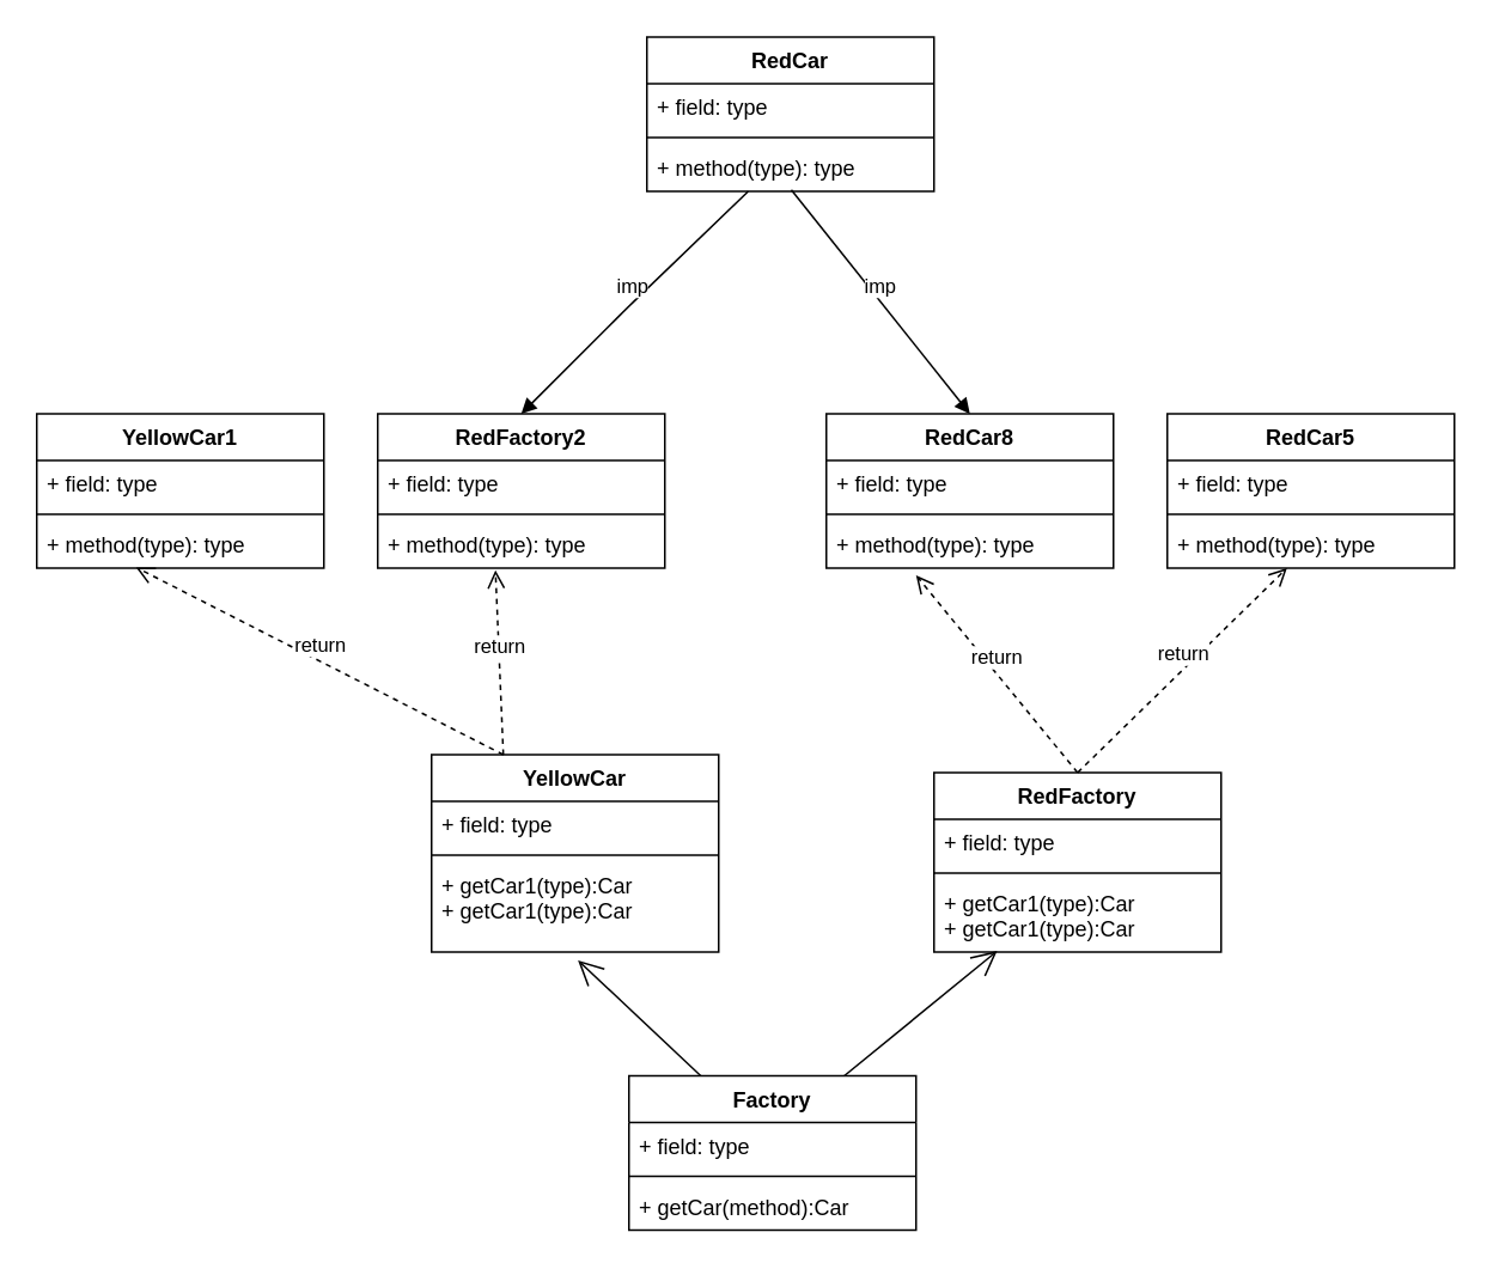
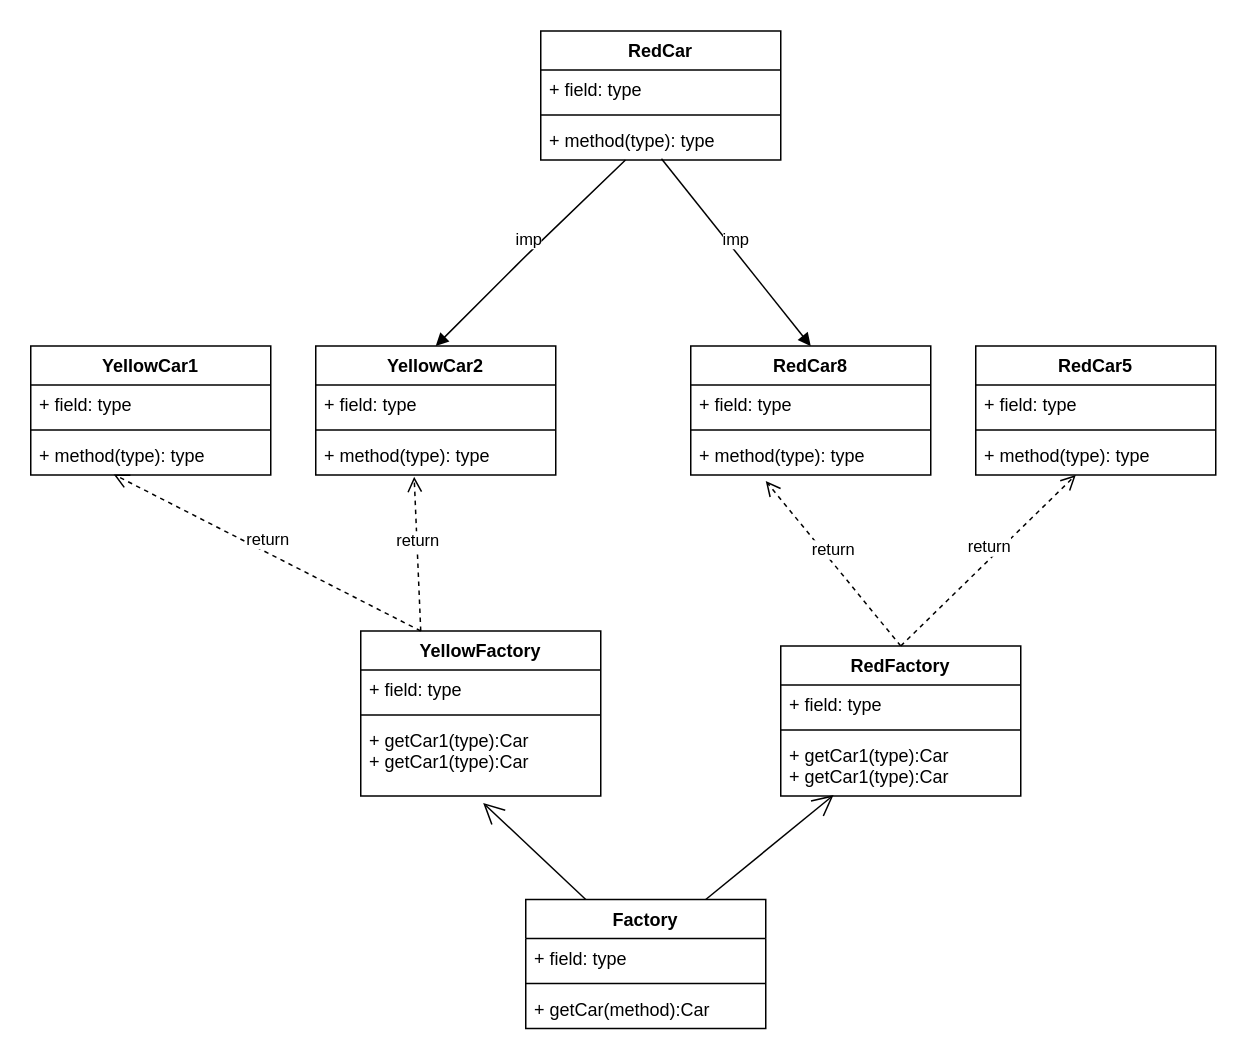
  <mxCell id="0" />
  <mxCell id="1" parent="0" />
- <mxCell id="2" value="RedFactory2" style="swimlane;fontStyle=1;align=center;verticalAlign=top;childLayout=stackLayout;horizontal=1;startSize=26;horizontalStack=0;resizeParent=1;resizeParentMax=0;resizeLast=0;collapsible=1;marginBottom=0;" vertex="1" parent="1"><mxGeometry x="210" y="230" width="160" height="86" as="geometry" /></mxCell>
+ <mxCell id="2" value="YellowCar2" style="swimlane;fontStyle=1;align=center;verticalAlign=top;childLayout=stackLayout;horizontal=1;startSize=26;horizontalStack=0;resizeParent=1;resizeParentMax=0;resizeLast=0;collapsible=1;marginBottom=0;" vertex="1" parent="1"><mxGeometry x="210" y="230" width="160" height="86" as="geometry" /></mxCell>
  <mxCell id="3" value="+ field: type" style="text;strokeColor=none;fillColor=none;align=left;verticalAlign=top;spacingLeft=4;spacingRight=4;overflow=hidden;rotatable=0;points=[[0,0.5],[1,0.5]];portConstraint=eastwest;" vertex="1" parent="2"><mxGeometry y="26" width="160" height="26" as="geometry" /></mxCell>
  <mxCell id="4" value="" style="line;strokeWidth=1;fillColor=none;align=left;verticalAlign=middle;spacingTop=-1;spacingLeft=3;spacingRight=3;rotatable=0;labelPosition=right;points=[];portConstraint=eastwest;" vertex="1" parent="2"><mxGeometry y="52" width="160" height="8" as="geometry" /></mxCell>
  <mxCell id="5" value="+ method(type): type" style="text;strokeColor=none;fillColor=none;align=left;verticalAlign=top;spacingLeft=4;spacingRight=4;overflow=hidden;rotatable=0;points=[[0,0.5],[1,0.5]];portConstraint=eastwest;" vertex="1" parent="2"><mxGeometry y="60" width="160" height="26" as="geometry" /></mxCell>
  <mxCell id="6" value="RedCar8" style="swimlane;fontStyle=1;align=center;verticalAlign=top;childLayout=stackLayout;horizontal=1;startSize=26;horizontalStack=0;resizeParent=1;resizeParentMax=0;resizeLast=0;collapsible=1;marginBottom=0;" vertex="1" parent="1"><mxGeometry x="460" y="230" width="160" height="86" as="geometry" /></mxCell>
  <mxCell id="7" value="+ field: type" style="text;strokeColor=none;fillColor=none;align=left;verticalAlign=top;spacingLeft=4;spacingRight=4;overflow=hidden;rotatable=0;points=[[0,0.5],[1,0.5]];portConstraint=eastwest;" vertex="1" parent="6"><mxGeometry y="26" width="160" height="26" as="geometry" /></mxCell>
  <mxCell id="8" value="" style="line;strokeWidth=1;fillColor=none;align=left;verticalAlign=middle;spacingTop=-1;spacingLeft=3;spacingRight=3;rotatable=0;labelPosition=right;points=[];portConstraint=eastwest;" vertex="1" parent="6"><mxGeometry y="52" width="160" height="8" as="geometry" /></mxCell>
  <mxCell id="9" value="+ method(type): type" style="text;strokeColor=none;fillColor=none;align=left;verticalAlign=top;spacingLeft=4;spacingRight=4;overflow=hidden;rotatable=0;points=[[0,0.5],[1,0.5]];portConstraint=eastwest;" vertex="1" parent="6"><mxGeometry y="60" width="160" height="26" as="geometry" /></mxCell>
  <mxCell id="10" value="RedCar" style="swimlane;fontStyle=1;align=center;verticalAlign=top;childLayout=stackLayout;horizontal=1;startSize=26;horizontalStack=0;resizeParent=1;resizeParentMax=0;resizeLast=0;collapsible=1;marginBottom=0;" vertex="1" parent="1"><mxGeometry x="360" y="20" width="160" height="86" as="geometry" /></mxCell>
  <mxCell id="11" value="+ field: type" style="text;strokeColor=none;fillColor=none;align=left;verticalAlign=top;spacingLeft=4;spacingRight=4;overflow=hidden;rotatable=0;points=[[0,0.5],[1,0.5]];portConstraint=eastwest;" vertex="1" parent="10"><mxGeometry y="26" width="160" height="26" as="geometry" /></mxCell>
  <mxCell id="12" value="" style="line;strokeWidth=1;fillColor=none;align=left;verticalAlign=middle;spacingTop=-1;spacingLeft=3;spacingRight=3;rotatable=0;labelPosition=right;points=[];portConstraint=eastwest;" vertex="1" parent="10"><mxGeometry y="52" width="160" height="8" as="geometry" /></mxCell>
  <mxCell id="13" value="+ method(type): type" style="text;strokeColor=none;fillColor=none;align=left;verticalAlign=top;spacingLeft=4;spacingRight=4;overflow=hidden;rotatable=0;points=[[0,0.5],[1,0.5]];portConstraint=eastwest;" vertex="1" parent="10"><mxGeometry y="60" width="160" height="26" as="geometry" /></mxCell>
  <mxCell id="14" value="imp" style="html=1;verticalAlign=bottom;endArrow=block;exitX=0.353;exitY=1;exitDx=0;exitDy=0;exitPerimeter=0;entryX=0.5;entryY=0;entryDx=0;entryDy=0;" edge="1" parent="1" source="13" target="2"><mxGeometry width="80" relative="1" as="geometry"><mxPoint x="210" y="340" as="sourcePoint" /><mxPoint x="290" y="340" as="targetPoint" /><Array as="points"><mxPoint x="350" y="170" /></Array></mxGeometry></mxCell>
  <mxCell id="15" value="imp" style="html=1;verticalAlign=bottom;endArrow=block;exitX=0.503;exitY=0.969;exitDx=0;exitDy=0;exitPerimeter=0;entryX=0.5;entryY=0;entryDx=0;entryDy=0;" edge="1" parent="1" source="13" target="6"><mxGeometry width="80" relative="1" as="geometry"><mxPoint x="550" y="150" as="sourcePoint" /><mxPoint x="630" y="150" as="targetPoint" /></mxGeometry></mxCell>
- <mxCell id="16" value="YellowCar" style="swimlane;fontStyle=1;align=center;verticalAlign=top;childLayout=stackLayout;horizontal=1;startSize=26;horizontalStack=0;resizeParent=1;resizeParentMax=0;resizeLast=0;collapsible=1;marginBottom=0;" vertex="1" parent="1"><mxGeometry x="240" y="420" width="160" height="110" as="geometry" /></mxCell>
+ <mxCell id="16" value="YellowFactory" style="swimlane;fontStyle=1;align=center;verticalAlign=top;childLayout=stackLayout;horizontal=1;startSize=26;horizontalStack=0;resizeParent=1;resizeParentMax=0;resizeLast=0;collapsible=1;marginBottom=0;" vertex="1" parent="1"><mxGeometry x="240" y="420" width="160" height="110" as="geometry" /></mxCell>
  <mxCell id="17" value="+ field: type" style="text;strokeColor=none;fillColor=none;align=left;verticalAlign=top;spacingLeft=4;spacingRight=4;overflow=hidden;rotatable=0;points=[[0,0.5],[1,0.5]];portConstraint=eastwest;" vertex="1" parent="16"><mxGeometry y="26" width="160" height="26" as="geometry" /></mxCell>
  <mxCell id="18" value="" style="line;strokeWidth=1;fillColor=none;align=left;verticalAlign=middle;spacingTop=-1;spacingLeft=3;spacingRight=3;rotatable=0;labelPosition=right;points=[];portConstraint=eastwest;" vertex="1" parent="16"><mxGeometry y="52" width="160" height="8" as="geometry" /></mxCell>
  <mxCell id="19" value="+ getCar1(type):Car&#10;+ getCar1(type):Car" style="text;strokeColor=none;fillColor=none;align=left;verticalAlign=top;spacingLeft=4;spacingRight=4;overflow=hidden;rotatable=0;points=[[0,0.5],[1,0.5]];portConstraint=eastwest;" vertex="1" parent="16"><mxGeometry y="60" width="160" height="50" as="geometry" /></mxCell>
  <mxCell id="20" value="return" style="html=1;verticalAlign=bottom;endArrow=open;dashed=1;endSize=8;entryX=0.41;entryY=1.046;entryDx=0;entryDy=0;entryPerimeter=0;exitX=0.25;exitY=0;exitDx=0;exitDy=0;" edge="1" parent="1" source="16" target="5"><mxGeometry relative="1" as="geometry"><mxPoint x="290" y="520" as="sourcePoint" /><mxPoint x="210" y="520" as="targetPoint" /></mxGeometry></mxCell>
  <mxCell id="21" value="return" style="html=1;verticalAlign=bottom;endArrow=open;dashed=1;endSize=8;exitX=0.5;exitY=0;exitDx=0;exitDy=0;" edge="1" parent="1" source="22"><mxGeometry relative="1" as="geometry"><mxPoint x="410" y="420" as="sourcePoint" /><mxPoint x="510" y="320" as="targetPoint" /></mxGeometry></mxCell>
  <mxCell id="22" value="RedFactory" style="swimlane;fontStyle=1;align=center;verticalAlign=top;childLayout=stackLayout;horizontal=1;startSize=26;horizontalStack=0;resizeParent=1;resizeParentMax=0;resizeLast=0;collapsible=1;marginBottom=0;" vertex="1" parent="1"><mxGeometry x="520" y="430" width="160" height="100" as="geometry" /></mxCell>
  <mxCell id="23" value="+ field: type" style="text;strokeColor=none;fillColor=none;align=left;verticalAlign=top;spacingLeft=4;spacingRight=4;overflow=hidden;rotatable=0;points=[[0,0.5],[1,0.5]];portConstraint=eastwest;" vertex="1" parent="22"><mxGeometry y="26" width="160" height="26" as="geometry" /></mxCell>
  <mxCell id="24" value="" style="line;strokeWidth=1;fillColor=none;align=left;verticalAlign=middle;spacingTop=-1;spacingLeft=3;spacingRight=3;rotatable=0;labelPosition=right;points=[];portConstraint=eastwest;" vertex="1" parent="22"><mxGeometry y="52" width="160" height="8" as="geometry" /></mxCell>
  <mxCell id="25" value="+ getCar1(type):Car&#10;+ getCar1(type):Car" style="text;strokeColor=none;fillColor=none;align=left;verticalAlign=top;spacingLeft=4;spacingRight=4;overflow=hidden;rotatable=0;points=[[0,0.5],[1,0.5]];portConstraint=eastwest;" vertex="1" parent="22"><mxGeometry y="60" width="160" height="40" as="geometry" /></mxCell>
  <mxCell id="26" value="Factory" style="swimlane;fontStyle=1;align=center;verticalAlign=top;childLayout=stackLayout;horizontal=1;startSize=26;horizontalStack=0;resizeParent=1;resizeParentMax=0;resizeLast=0;collapsible=1;marginBottom=0;" vertex="1" parent="1"><mxGeometry x="350" y="599" width="160" height="86" as="geometry" /></mxCell>
  <mxCell id="27" value="+ field: type" style="text;strokeColor=none;fillColor=none;align=left;verticalAlign=top;spacingLeft=4;spacingRight=4;overflow=hidden;rotatable=0;points=[[0,0.5],[1,0.5]];portConstraint=eastwest;" vertex="1" parent="26"><mxGeometry y="26" width="160" height="26" as="geometry" /></mxCell>
  <mxCell id="28" value="" style="line;strokeWidth=1;fillColor=none;align=left;verticalAlign=middle;spacingTop=-1;spacingLeft=3;spacingRight=3;rotatable=0;labelPosition=right;points=[];portConstraint=eastwest;" vertex="1" parent="26"><mxGeometry y="52" width="160" height="8" as="geometry" /></mxCell>
  <mxCell id="29" value="+ getCar(method):Car" style="text;strokeColor=none;fillColor=none;align=left;verticalAlign=top;spacingLeft=4;spacingRight=4;overflow=hidden;rotatable=0;points=[[0,0.5],[1,0.5]];portConstraint=eastwest;" vertex="1" parent="26"><mxGeometry y="60" width="160" height="26" as="geometry" /></mxCell>
  <mxCell id="30" value="" style="endArrow=open;endFill=1;endSize=12;html=1;rounded=0;exitX=0.25;exitY=0;exitDx=0;exitDy=0;entryX=0.51;entryY=1.092;entryDx=0;entryDy=0;entryPerimeter=0;" edge="1" parent="1" source="26" target="19"><mxGeometry width="160" relative="1" as="geometry"><mxPoint x="450" y="320" as="sourcePoint" /><mxPoint x="610" y="320" as="targetPoint" /></mxGeometry></mxCell>
  <mxCell id="31" value="" style="endArrow=open;endFill=1;endSize=12;html=1;rounded=0;exitX=0.75;exitY=0;exitDx=0;exitDy=0;entryX=0.22;entryY=0.985;entryDx=0;entryDy=0;entryPerimeter=0;" edge="1" parent="1" source="26" target="25"><mxGeometry width="160" relative="1" as="geometry"><mxPoint x="410" y="560" as="sourcePoint" /><mxPoint x="332" y="518" as="targetPoint" /></mxGeometry></mxCell>
  <mxCell id="32" value="YellowCar1" style="swimlane;fontStyle=1;align=center;verticalAlign=top;childLayout=stackLayout;horizontal=1;startSize=26;horizontalStack=0;resizeParent=1;resizeParentMax=0;resizeLast=0;collapsible=1;marginBottom=0;" vertex="1" parent="1"><mxGeometry x="20" y="230" width="160" height="86" as="geometry" /></mxCell>
  <mxCell id="33" value="+ field: type" style="text;strokeColor=none;fillColor=none;align=left;verticalAlign=top;spacingLeft=4;spacingRight=4;overflow=hidden;rotatable=0;points=[[0,0.5],[1,0.5]];portConstraint=eastwest;" vertex="1" parent="32"><mxGeometry y="26" width="160" height="26" as="geometry" /></mxCell>
  <mxCell id="34" value="" style="line;strokeWidth=1;fillColor=none;align=left;verticalAlign=middle;spacingTop=-1;spacingLeft=3;spacingRight=3;rotatable=0;labelPosition=right;points=[];portConstraint=eastwest;" vertex="1" parent="32"><mxGeometry y="52" width="160" height="8" as="geometry" /></mxCell>
  <mxCell id="35" value="+ method(type): type" style="text;strokeColor=none;fillColor=none;align=left;verticalAlign=top;spacingLeft=4;spacingRight=4;overflow=hidden;rotatable=0;points=[[0,0.5],[1,0.5]];portConstraint=eastwest;" vertex="1" parent="32"><mxGeometry y="60" width="160" height="26" as="geometry" /></mxCell>
  <mxCell id="36" value="RedCar5" style="swimlane;fontStyle=1;align=center;verticalAlign=top;childLayout=stackLayout;horizontal=1;startSize=26;horizontalStack=0;resizeParent=1;resizeParentMax=0;resizeLast=0;collapsible=1;marginBottom=0;" vertex="1" parent="1"><mxGeometry x="650" y="230" width="160" height="86" as="geometry" /></mxCell>
  <mxCell id="37" value="+ field: type" style="text;strokeColor=none;fillColor=none;align=left;verticalAlign=top;spacingLeft=4;spacingRight=4;overflow=hidden;rotatable=0;points=[[0,0.5],[1,0.5]];portConstraint=eastwest;" vertex="1" parent="36"><mxGeometry y="26" width="160" height="26" as="geometry" /></mxCell>
  <mxCell id="38" value="" style="line;strokeWidth=1;fillColor=none;align=left;verticalAlign=middle;spacingTop=-1;spacingLeft=3;spacingRight=3;rotatable=0;labelPosition=right;points=[];portConstraint=eastwest;" vertex="1" parent="36"><mxGeometry y="52" width="160" height="8" as="geometry" /></mxCell>
  <mxCell id="39" value="+ method(type): type" style="text;strokeColor=none;fillColor=none;align=left;verticalAlign=top;spacingLeft=4;spacingRight=4;overflow=hidden;rotatable=0;points=[[0,0.5],[1,0.5]];portConstraint=eastwest;" vertex="1" parent="36"><mxGeometry y="60" width="160" height="26" as="geometry" /></mxCell>
  <mxCell id="40" value="return" style="html=1;verticalAlign=bottom;endArrow=open;dashed=1;endSize=8;exitX=0.5;exitY=0;exitDx=0;exitDy=0;" edge="1" parent="1" source="22" target="39"><mxGeometry relative="1" as="geometry"><mxPoint x="610" y="440" as="sourcePoint" /><mxPoint x="520" y="330" as="targetPoint" /></mxGeometry></mxCell>
  <mxCell id="41" value="return" style="html=1;verticalAlign=bottom;endArrow=open;dashed=1;endSize=8;entryX=0.346;entryY=0.985;entryDx=0;entryDy=0;entryPerimeter=0;" edge="1" parent="1" target="35"><mxGeometry relative="1" as="geometry"><mxPoint x="280" y="420" as="sourcePoint" /><mxPoint x="286" y="327" as="targetPoint" /></mxGeometry></mxCell>
